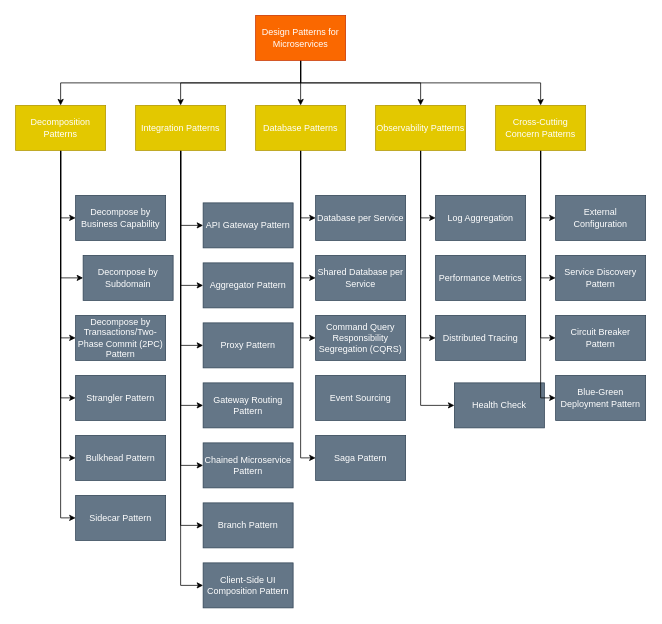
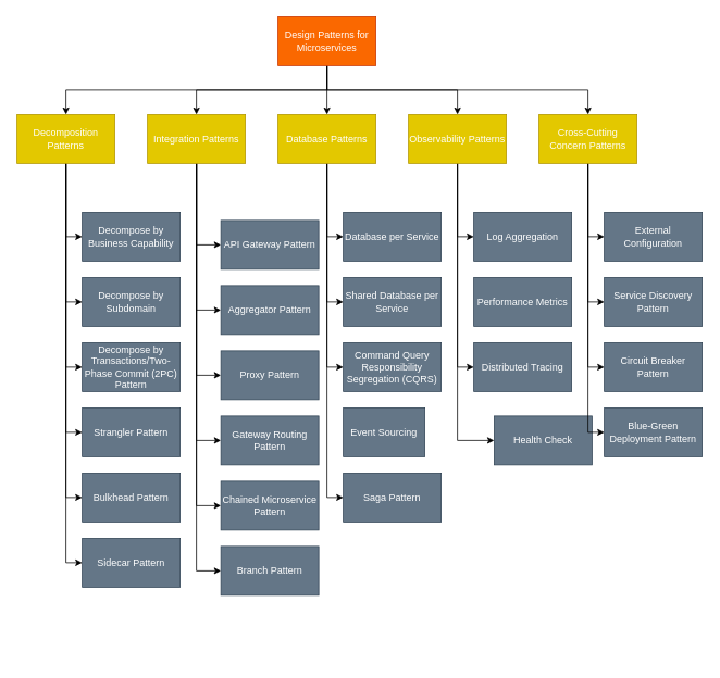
  <mxCell id="0" />
  <mxCell id="1" parent="0" />
  <mxCell id="2" value="" style="edgeStyle=orthogonalEdgeStyle;rounded=0;orthogonalLoop=1;jettySize=auto;html=1;exitX=0.5;exitY=1;exitDx=0;exitDy=0;" parent="1" source="7" target="14" edge="1"><mxGeometry relative="1" as="geometry" /></mxCell>
  <mxCell id="3" style="edgeStyle=orthogonalEdgeStyle;rounded=0;orthogonalLoop=1;jettySize=auto;html=1;exitX=0.5;exitY=1;exitDx=0;exitDy=0;entryX=0.5;entryY=0;entryDx=0;entryDy=0;" parent="1" source="7" target="28" edge="1"><mxGeometry relative="1" as="geometry"><mxPoint x="240" y="140" as="targetPoint" /></mxGeometry></mxCell>
  <mxCell id="4" style="edgeStyle=orthogonalEdgeStyle;rounded=0;orthogonalLoop=1;jettySize=auto;html=1;exitX=0.5;exitY=1;exitDx=0;exitDy=0;entryX=0.5;entryY=0;entryDx=0;entryDy=0;" parent="1" source="7" target="39" edge="1"><mxGeometry relative="1" as="geometry"><mxPoint x="400" y="140" as="targetPoint" /></mxGeometry></mxCell>
  <mxCell id="5" style="edgeStyle=orthogonalEdgeStyle;rounded=0;orthogonalLoop=1;jettySize=auto;html=1;exitX=0.5;exitY=1;exitDx=0;exitDy=0;entryX=0.5;entryY=0;entryDx=0;entryDy=0;" parent="1" source="7" target="48" edge="1"><mxGeometry relative="1" as="geometry"><mxPoint x="560" y="140" as="targetPoint" /></mxGeometry></mxCell>
  <mxCell id="6" style="edgeStyle=orthogonalEdgeStyle;rounded=0;orthogonalLoop=1;jettySize=auto;html=1;exitX=0.5;exitY=1;exitDx=0;exitDy=0;entryX=0.5;entryY=0;entryDx=0;entryDy=0;" parent="1" source="7" target="57" edge="1"><mxGeometry relative="1" as="geometry"><mxPoint x="720" y="140" as="targetPoint" /></mxGeometry></mxCell>
  <mxCell id="7" value="Design Patterns for Microservices" style="whiteSpace=wrap;html=1;fillColor=#fa6800;strokeColor=#C73500;fontColor=#ffffff;" parent="1" vertex="1"><mxGeometry x="340" y="20" width="120" height="60" as="geometry" /></mxCell>
  <mxCell id="8" value="" style="edgeStyle=orthogonalEdgeStyle;rounded=0;orthogonalLoop=1;jettySize=auto;html=1;entryX=0;entryY=0.5;entryDx=0;entryDy=0;" parent="1" source="14" target="15" edge="1"><mxGeometry relative="1" as="geometry" /></mxCell>
  <mxCell id="9" style="edgeStyle=orthogonalEdgeStyle;rounded=0;orthogonalLoop=1;jettySize=auto;html=1;exitX=0.5;exitY=1;exitDx=0;exitDy=0;entryX=0;entryY=0.5;entryDx=0;entryDy=0;" parent="1" source="14" target="16" edge="1"><mxGeometry relative="1" as="geometry" /></mxCell>
  <mxCell id="10" style="edgeStyle=orthogonalEdgeStyle;rounded=0;orthogonalLoop=1;jettySize=auto;html=1;exitX=0.5;exitY=1;exitDx=0;exitDy=0;entryX=0;entryY=0.5;entryDx=0;entryDy=0;" parent="1" source="14" target="17" edge="1"><mxGeometry relative="1" as="geometry" /></mxCell>
  <mxCell id="11" style="edgeStyle=orthogonalEdgeStyle;rounded=0;orthogonalLoop=1;jettySize=auto;html=1;exitX=0.5;exitY=1;exitDx=0;exitDy=0;entryX=0;entryY=0.5;entryDx=0;entryDy=0;" parent="1" source="14" target="19" edge="1"><mxGeometry relative="1" as="geometry" /></mxCell>
  <mxCell id="12" style="edgeStyle=orthogonalEdgeStyle;rounded=0;orthogonalLoop=1;jettySize=auto;html=1;exitX=0.5;exitY=1;exitDx=0;exitDy=0;entryX=0;entryY=0.5;entryDx=0;entryDy=0;" parent="1" source="14" target="18" edge="1"><mxGeometry relative="1" as="geometry" /></mxCell>
  <mxCell id="13" style="edgeStyle=orthogonalEdgeStyle;rounded=0;orthogonalLoop=1;jettySize=auto;html=1;exitX=0.5;exitY=1;exitDx=0;exitDy=0;entryX=0;entryY=0.5;entryDx=0;entryDy=0;" parent="1" source="14" target="20" edge="1"><mxGeometry relative="1" as="geometry" /></mxCell>
  <mxCell id="14" value="Decomposition Patterns" style="whiteSpace=wrap;html=1;fontColor=#ffffff;strokeColor=#B09500;fillColor=#e3c800;" parent="1" vertex="1"><mxGeometry x="20" y="140" width="120" height="60" as="geometry" /></mxCell>
  <mxCell id="15" value="Decompose by Business Capability" style="whiteSpace=wrap;html=1;fontColor=#ffffff;strokeColor=#314354;fillColor=#647687;" parent="1" vertex="1"><mxGeometry x="100" y="260" width="120" height="60" as="geometry" /></mxCell>
- <mxCell id="16" value="Decompose by Subdomain" style="whiteSpace=wrap;html=1;fontColor=#ffffff;strokeColor=#314354;fillColor=#647687;" parent="1" vertex="1"><mxGeometry x="110" y="340" width="120" height="60" as="geometry" /></mxCell>
+ <mxCell id="16" value="Decompose by Subdomain" style="whiteSpace=wrap;html=1;fontColor=#ffffff;strokeColor=#314354;fillColor=#647687;" parent="1" vertex="1"><mxGeometry x="100" y="340" width="120" height="60" as="geometry" /></mxCell>
  <mxCell id="17" value="Decompose by Transactions/Two-Phase Commit (2PC) Pattern" style="whiteSpace=wrap;html=1;fontColor=#ffffff;strokeColor=#314354;fillColor=#647687;" parent="1" vertex="1"><mxGeometry x="100" y="420" width="120" height="60" as="geometry" /></mxCell>
  <mxCell id="18" value="Bulkhead Pattern" style="whiteSpace=wrap;html=1;fontColor=#ffffff;strokeColor=#314354;fillColor=#647687;" parent="1" vertex="1"><mxGeometry x="100" y="580" width="120" height="60" as="geometry" /></mxCell>
  <mxCell id="19" value="Strangler Pattern" style="whiteSpace=wrap;html=1;fontColor=#ffffff;strokeColor=#314354;fillColor=#647687;" parent="1" vertex="1"><mxGeometry x="100" y="500" width="120" height="60" as="geometry" /></mxCell>
  <mxCell id="20" value="Sidecar Pattern" style="whiteSpace=wrap;html=1;fontColor=#ffffff;strokeColor=#314354;fillColor=#647687;" parent="1" vertex="1"><mxGeometry x="100" y="660" width="120" height="60" as="geometry" /></mxCell>
  <mxCell id="21" value="" style="edgeStyle=orthogonalEdgeStyle;rounded=0;orthogonalLoop=1;jettySize=auto;html=1;entryX=0;entryY=0.5;entryDx=0;entryDy=0;" parent="1" source="28" target="29" edge="1"><mxGeometry relative="1" as="geometry" /></mxCell>
  <mxCell id="22" style="edgeStyle=orthogonalEdgeStyle;rounded=0;orthogonalLoop=1;jettySize=auto;html=1;exitX=0.5;exitY=1;exitDx=0;exitDy=0;entryX=0;entryY=0.5;entryDx=0;entryDy=0;" parent="1" source="28" target="30" edge="1"><mxGeometry relative="1" as="geometry" /></mxCell>
  <mxCell id="23" style="edgeStyle=orthogonalEdgeStyle;rounded=0;orthogonalLoop=1;jettySize=auto;html=1;exitX=0.5;exitY=1;exitDx=0;exitDy=0;entryX=0;entryY=0.5;entryDx=0;entryDy=0;" parent="1" source="28" target="31" edge="1"><mxGeometry relative="1" as="geometry" /></mxCell>
  <mxCell id="24" style="edgeStyle=orthogonalEdgeStyle;rounded=0;orthogonalLoop=1;jettySize=auto;html=1;exitX=0.5;exitY=1;exitDx=0;exitDy=0;entryX=0;entryY=0.5;entryDx=0;entryDy=0;" parent="1" source="28" target="33" edge="1"><mxGeometry relative="1" as="geometry" /></mxCell>
  <mxCell id="25" style="edgeStyle=orthogonalEdgeStyle;rounded=0;orthogonalLoop=1;jettySize=auto;html=1;exitX=0.5;exitY=1;exitDx=0;exitDy=0;entryX=0;entryY=0.5;entryDx=0;entryDy=0;" parent="1" source="28" target="32" edge="1"><mxGeometry relative="1" as="geometry" /></mxCell>
  <mxCell id="26" style="edgeStyle=orthogonalEdgeStyle;rounded=0;orthogonalLoop=1;jettySize=auto;html=1;exitX=0.5;exitY=1;exitDx=0;exitDy=0;entryX=0;entryY=0.5;entryDx=0;entryDy=0;" parent="1" source="28" target="34" edge="1"><mxGeometry relative="1" as="geometry" /></mxCell>
- <mxCell id="27" style="edgeStyle=orthogonalEdgeStyle;rounded=0;orthogonalLoop=1;jettySize=auto;html=1;exitX=0.5;exitY=1;exitDx=0;exitDy=0;entryX=0;entryY=0.5;entryDx=0;entryDy=0;" parent="1" source="28" target="62" edge="1"><mxGeometry relative="1" as="geometry" /></mxCell>
  <mxCell id="28" value="Integration Patterns" style="whiteSpace=wrap;html=1;fontColor=#ffffff;strokeColor=#B09500;fillColor=#e3c800;" parent="1" vertex="1"><mxGeometry x="180" y="140" width="120" height="60" as="geometry" /></mxCell>
  <mxCell id="29" value="API Gateway Pattern" style="whiteSpace=wrap;html=1;fontColor=#ffffff;strokeColor=#314354;fillColor=#647687;" parent="1" vertex="1"><mxGeometry x="270" y="270" width="120" height="60" as="geometry" /></mxCell>
  <mxCell id="30" value="Aggregator Pattern" style="whiteSpace=wrap;html=1;fontColor=#ffffff;strokeColor=#314354;fillColor=#647687;" parent="1" vertex="1"><mxGeometry x="270" y="350" width="120" height="60" as="geometry" /></mxCell>
  <mxCell id="31" value="Proxy Pattern" style="whiteSpace=wrap;html=1;fontColor=#ffffff;strokeColor=#314354;fillColor=#647687;" parent="1" vertex="1"><mxGeometry x="270" y="430" width="120" height="60" as="geometry" /></mxCell>
  <mxCell id="32" value="Chained Microservice Pattern" style="whiteSpace=wrap;html=1;fontColor=#ffffff;strokeColor=#314354;fillColor=#647687;" parent="1" vertex="1"><mxGeometry x="270" y="590" width="120" height="60" as="geometry" /></mxCell>
  <mxCell id="33" value="Gateway Routing Pattern" style="whiteSpace=wrap;html=1;fontColor=#ffffff;strokeColor=#314354;fillColor=#647687;" parent="1" vertex="1"><mxGeometry x="270" y="510" width="120" height="60" as="geometry" /></mxCell>
  <mxCell id="34" value="Branch Pattern" style="whiteSpace=wrap;html=1;fontColor=#ffffff;strokeColor=#314354;fillColor=#647687;" parent="1" vertex="1"><mxGeometry x="270" y="670" width="120" height="60" as="geometry" /></mxCell>
  <mxCell id="35" value="" style="edgeStyle=orthogonalEdgeStyle;rounded=0;orthogonalLoop=1;jettySize=auto;html=1;entryX=0;entryY=0.5;entryDx=0;entryDy=0;" parent="1" source="39" target="40" edge="1"><mxGeometry relative="1" as="geometry" /></mxCell>
  <mxCell id="36" style="edgeStyle=orthogonalEdgeStyle;rounded=0;orthogonalLoop=1;jettySize=auto;html=1;exitX=0.5;exitY=1;exitDx=0;exitDy=0;entryX=0;entryY=0.5;entryDx=0;entryDy=0;" parent="1" source="39" target="41" edge="1"><mxGeometry relative="1" as="geometry" /></mxCell>
  <mxCell id="37" style="edgeStyle=orthogonalEdgeStyle;rounded=0;orthogonalLoop=1;jettySize=auto;html=1;exitX=0.5;exitY=1;exitDx=0;exitDy=0;entryX=0;entryY=0.5;entryDx=0;entryDy=0;" parent="1" source="39" target="42" edge="1"><mxGeometry relative="1" as="geometry" /></mxCell>
  <mxCell id="38" style="edgeStyle=orthogonalEdgeStyle;rounded=0;orthogonalLoop=1;jettySize=auto;html=1;exitX=0.5;exitY=1;exitDx=0;exitDy=0;entryX=0;entryY=0.5;entryDx=0;entryDy=0;" parent="1" source="39" target="43" edge="1"><mxGeometry relative="1" as="geometry" /></mxCell>
  <mxCell id="39" value="Database Patterns" style="whiteSpace=wrap;html=1;fontColor=#ffffff;strokeColor=#B09500;fillColor=#e3c800;" parent="1" vertex="1"><mxGeometry x="340" y="140" width="120" height="60" as="geometry" /></mxCell>
  <mxCell id="40" value="Database per Service" style="whiteSpace=wrap;html=1;fontColor=#ffffff;strokeColor=#314354;fillColor=#647687;" parent="1" vertex="1"><mxGeometry x="420" y="260" width="120" height="60" as="geometry" /></mxCell>
  <mxCell id="41" value="Shared Database per Service" style="whiteSpace=wrap;html=1;fontColor=#ffffff;strokeColor=#314354;fillColor=#647687;" parent="1" vertex="1"><mxGeometry x="420" y="340" width="120" height="60" as="geometry" /></mxCell>
  <mxCell id="42" value="Command Query Responsibility Segregation (CQRS)" style="whiteSpace=wrap;html=1;fontColor=#ffffff;strokeColor=#314354;fillColor=#647687;" parent="1" vertex="1"><mxGeometry x="420" y="420" width="120" height="60" as="geometry" /></mxCell>
  <mxCell id="43" value="Saga Pattern" style="whiteSpace=wrap;html=1;fontColor=#ffffff;strokeColor=#314354;fillColor=#647687;" parent="1" vertex="1"><mxGeometry x="420" y="580" width="120" height="60" as="geometry" /></mxCell>
- <mxCell id="44" value="Event Sourcing" style="whiteSpace=wrap;html=1;fontColor=#ffffff;strokeColor=#314354;fillColor=#647687;" parent="1" vertex="1"><mxGeometry x="420" y="500" width="120" height="60" as="geometry" /></mxCell>
+ <mxCell id="44" value="Event Sourcing" style="whiteSpace=wrap;html=1;fontColor=#ffffff;strokeColor=#314354;fillColor=#647687;" parent="1" vertex="1"><mxGeometry x="420" y="500" width="100" height="60" as="geometry" /></mxCell>
  <mxCell id="45" value="" style="edgeStyle=orthogonalEdgeStyle;rounded=0;orthogonalLoop=1;jettySize=auto;html=1;entryX=0;entryY=0.5;entryDx=0;entryDy=0;" parent="1" source="48" target="49" edge="1"><mxGeometry relative="1" as="geometry" /></mxCell>
  <mxCell id="46" style="edgeStyle=orthogonalEdgeStyle;rounded=0;orthogonalLoop=1;jettySize=auto;html=1;exitX=0.5;exitY=1;exitDx=0;exitDy=0;entryX=0;entryY=0.5;entryDx=0;entryDy=0;" parent="1" source="48" target="51" edge="1"><mxGeometry relative="1" as="geometry" /></mxCell>
  <mxCell id="47" style="edgeStyle=orthogonalEdgeStyle;rounded=0;orthogonalLoop=1;jettySize=auto;html=1;exitX=0.5;exitY=1;exitDx=0;exitDy=0;entryX=0;entryY=0.5;entryDx=0;entryDy=0;" parent="1" source="48" target="52" edge="1"><mxGeometry relative="1" as="geometry" /></mxCell>
  <mxCell id="48" value="Observability&amp;nbsp;Patterns" style="whiteSpace=wrap;html=1;fontColor=#ffffff;strokeColor=#B09500;fillColor=#e3c800;" parent="1" vertex="1"><mxGeometry x="500" y="140" width="120" height="60" as="geometry" /></mxCell>
  <mxCell id="49" value="Log Aggregation" style="whiteSpace=wrap;html=1;fontColor=#ffffff;strokeColor=#314354;fillColor=#647687;" parent="1" vertex="1"><mxGeometry x="580" y="260" width="120" height="60" as="geometry" /></mxCell>
  <mxCell id="50" value="Performance Metrics" style="whiteSpace=wrap;html=1;fontColor=#ffffff;strokeColor=#314354;fillColor=#647687;" parent="1" vertex="1"><mxGeometry x="580" y="340" width="120" height="60" as="geometry" /></mxCell>
  <mxCell id="51" value="Distributed Tracing" style="whiteSpace=wrap;html=1;fontColor=#ffffff;strokeColor=#314354;fillColor=#647687;" parent="1" vertex="1"><mxGeometry x="580" y="420" width="120" height="60" as="geometry" /></mxCell>
  <mxCell id="52" value="Health Check" style="whiteSpace=wrap;html=1;fontColor=#ffffff;strokeColor=#314354;fillColor=#647687;" parent="1" vertex="1"><mxGeometry x="605" y="510" width="120" height="60" as="geometry" /></mxCell>
  <mxCell id="53" value="" style="edgeStyle=orthogonalEdgeStyle;rounded=0;orthogonalLoop=1;jettySize=auto;html=1;entryX=0;entryY=0.5;entryDx=0;entryDy=0;" parent="1" source="57" target="58" edge="1"><mxGeometry relative="1" as="geometry" /></mxCell>
  <mxCell id="54" style="edgeStyle=orthogonalEdgeStyle;rounded=0;orthogonalLoop=1;jettySize=auto;html=1;exitX=0.5;exitY=1;exitDx=0;exitDy=0;entryX=0;entryY=0.5;entryDx=0;entryDy=0;" parent="1" source="57" target="59" edge="1"><mxGeometry relative="1" as="geometry" /></mxCell>
  <mxCell id="55" style="edgeStyle=orthogonalEdgeStyle;rounded=0;orthogonalLoop=1;jettySize=auto;html=1;exitX=0.5;exitY=1;exitDx=0;exitDy=0;entryX=0;entryY=0.5;entryDx=0;entryDy=0;" parent="1" source="57" target="60" edge="1"><mxGeometry relative="1" as="geometry" /></mxCell>
  <mxCell id="56" style="edgeStyle=orthogonalEdgeStyle;rounded=0;orthogonalLoop=1;jettySize=auto;html=1;exitX=0.5;exitY=1;exitDx=0;exitDy=0;entryX=0;entryY=0.5;entryDx=0;entryDy=0;" parent="1" source="57" target="61" edge="1"><mxGeometry relative="1" as="geometry" /></mxCell>
  <mxCell id="57" value="Cross-Cutting Concern Patterns" style="whiteSpace=wrap;html=1;fontColor=#ffffff;strokeColor=#B09500;fillColor=#e3c800;" parent="1" vertex="1"><mxGeometry x="660" y="140" width="120" height="60" as="geometry" /></mxCell>
  <mxCell id="58" value="External Configuration" style="whiteSpace=wrap;html=1;fontColor=#ffffff;strokeColor=#314354;fillColor=#647687;" parent="1" vertex="1"><mxGeometry x="740" y="260" width="120" height="60" as="geometry" /></mxCell>
  <mxCell id="59" value="Service Discovery Pattern" style="whiteSpace=wrap;html=1;fontColor=#ffffff;strokeColor=#314354;fillColor=#647687;" parent="1" vertex="1"><mxGeometry x="740" y="340" width="120" height="60" as="geometry" /></mxCell>
  <mxCell id="60" value="Circuit Breaker Pattern" style="whiteSpace=wrap;html=1;fontColor=#ffffff;strokeColor=#314354;fillColor=#647687;" parent="1" vertex="1"><mxGeometry x="740" y="420" width="120" height="60" as="geometry" /></mxCell>
  <mxCell id="61" value="Blue-Green Deployment Pattern" style="whiteSpace=wrap;html=1;fontColor=#ffffff;strokeColor=#314354;fillColor=#647687;" parent="1" vertex="1"><mxGeometry x="740" y="500" width="120" height="60" as="geometry" /></mxCell>
- <mxCell id="62" value="Client-Side UI Composition Pattern" style="whiteSpace=wrap;html=1;fontColor=#ffffff;strokeColor=#314354;fillColor=#647687;" parent="1" vertex="1"><mxGeometry x="270" y="750" width="120" height="60" as="geometry" /></mxCell>
